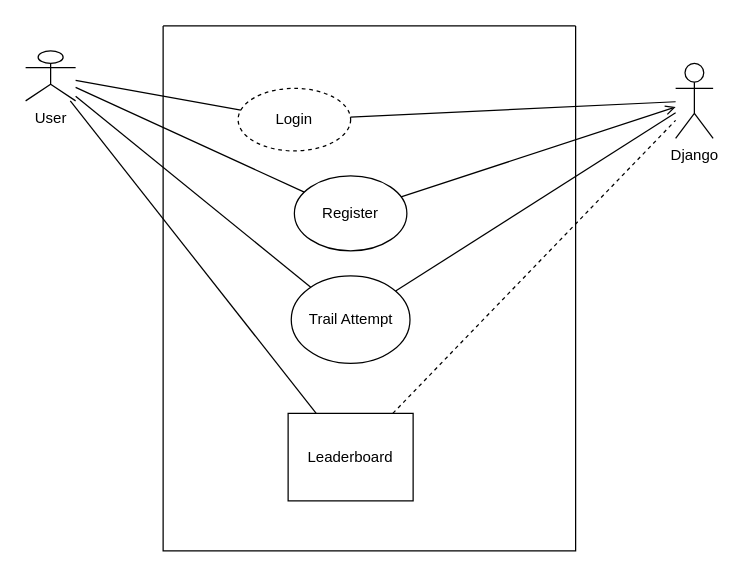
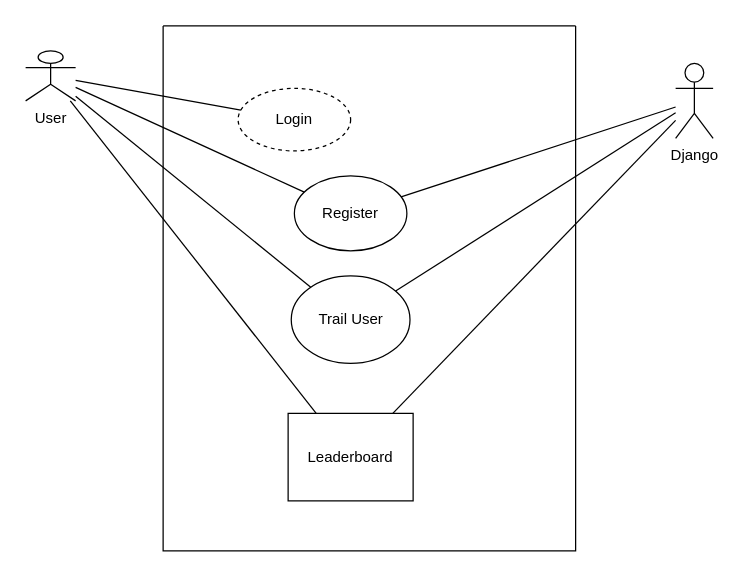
  <mxCell id="0" />
  <mxCell id="1" parent="0" />
  <mxCell id="2" value="User" style="shape=umlActor;verticalLabelPosition=bottom;verticalAlign=top;html=1;outlineConnect=0;" vertex="1" parent="1"><mxGeometry x="20" y="40" width="40" height="40" as="geometry" /></mxCell>
  <mxCell id="3" value="" style="swimlane;startSize=0;" vertex="1" parent="1"><mxGeometry x="130" y="20" width="330" height="420" as="geometry" /></mxCell>
  <mxCell id="4" value="Login" style="ellipse;whiteSpace=wrap;html=1;dashed=1;" vertex="1" parent="3"><mxGeometry x="60" y="50" width="90" height="50" as="geometry" /></mxCell>
  <mxCell id="5" value="Register" style="ellipse;whiteSpace=wrap;html=1;" vertex="1" parent="3"><mxGeometry x="105" y="120" width="90" height="60" as="geometry" /></mxCell>
- <mxCell id="6" value="Trail Attempt" style="ellipse;whiteSpace=wrap;html=1;" vertex="1" parent="3"><mxGeometry x="102.5" y="200" width="95" height="70" as="geometry" /></mxCell>
+ <mxCell id="6" value="Trail User" style="ellipse;whiteSpace=wrap;html=1;" vertex="1" parent="3"><mxGeometry x="102.5" y="200" width="95" height="70" as="geometry" /></mxCell>
  <mxCell id="7" value="Leaderboard" style="whiteSpace=wrap;html=1;rounded=0;" vertex="1" parent="3"><mxGeometry x="100" y="310" width="100" height="70" as="geometry" /></mxCell>
  <mxCell id="8" value="Django" style="shape=umlActor;verticalLabelPosition=bottom;verticalAlign=top;html=1;outlineConnect=0;" vertex="1" parent="1"><mxGeometry x="540" y="50" width="30" height="60" as="geometry" /></mxCell>
  <mxCell id="9" value="" style="endArrow=none;html=1;" edge="1" parent="1" source="2" target="4"><mxGeometry width="50" height="50" relative="1" as="geometry"><mxPoint x="70" y="120" as="sourcePoint" /><mxPoint x="120" y="70" as="targetPoint" /></mxGeometry></mxCell>
  <mxCell id="10" value="" style="endArrow=none;html=1;" edge="1" parent="1" source="2" target="5"><mxGeometry width="50" height="50" relative="1" as="geometry"><mxPoint x="60" y="81.875" as="sourcePoint" /><mxPoint x="201.098" y="99.512" as="targetPoint" /></mxGeometry></mxCell>
  <mxCell id="11" value="" style="endArrow=none;html=1;" edge="1" parent="1" source="2" target="6"><mxGeometry width="50" height="50" relative="1" as="geometry"><mxPoint x="70" y="91.875" as="sourcePoint" /><mxPoint x="211.098" y="109.512" as="targetPoint" /></mxGeometry></mxCell>
- <mxCell id="12" value="" style="endArrow=none;html=1;" edge="1" parent="1" source="4" target="8"><mxGeometry width="50" height="50" relative="1" as="geometry"><mxPoint x="428.9" y="200.005" as="sourcePoint" /><mxPoint x="569.998" y="217.642" as="targetPoint" /></mxGeometry></mxCell>
  <mxCell id="13" value="" style="endArrow=none;html=1;" edge="1" parent="1" source="2" target="7"><mxGeometry width="50" height="50" relative="1" as="geometry"><mxPoint x="90" y="111.875" as="sourcePoint" /><mxPoint x="231.098" y="129.512" as="targetPoint" /></mxGeometry></mxCell>
- <mxCell id="14" value="" style="endArrow=open;html=1;" edge="1" parent="1" source="5" target="8"><mxGeometry width="50" height="50" relative="1" as="geometry"><mxPoint x="100" y="121.875" as="sourcePoint" /><mxPoint x="241.098" y="139.512" as="targetPoint" /></mxGeometry></mxCell>
+ <mxCell id="14" value="" style="endArrow=none;html=1;" edge="1" parent="1" source="5" target="8"><mxGeometry width="50" height="50" relative="1" as="geometry"><mxPoint x="100" y="121.875" as="sourcePoint" /><mxPoint x="241.098" y="139.512" as="targetPoint" /></mxGeometry></mxCell>
  <mxCell id="15" value="" style="endArrow=none;html=1;" edge="1" parent="1" source="6" target="8"><mxGeometry width="50" height="50" relative="1" as="geometry"><mxPoint x="110" y="131.875" as="sourcePoint" /><mxPoint x="251.098" y="149.512" as="targetPoint" /></mxGeometry></mxCell>
- <mxCell id="16" value="" style="endArrow=none;html=1;dashed=1;" edge="1" parent="1" source="7" target="8"><mxGeometry width="50" height="50" relative="1" as="geometry"><mxPoint x="120" y="141.875" as="sourcePoint" /><mxPoint x="261.098" y="159.512" as="targetPoint" /></mxGeometry></mxCell>
+ <mxCell id="16" value="" style="endArrow=none;html=1;" edge="1" parent="1" source="7" target="8"><mxGeometry width="50" height="50" relative="1" as="geometry"><mxPoint x="120" y="141.875" as="sourcePoint" /><mxPoint x="261.098" y="159.512" as="targetPoint" /></mxGeometry></mxCell>
